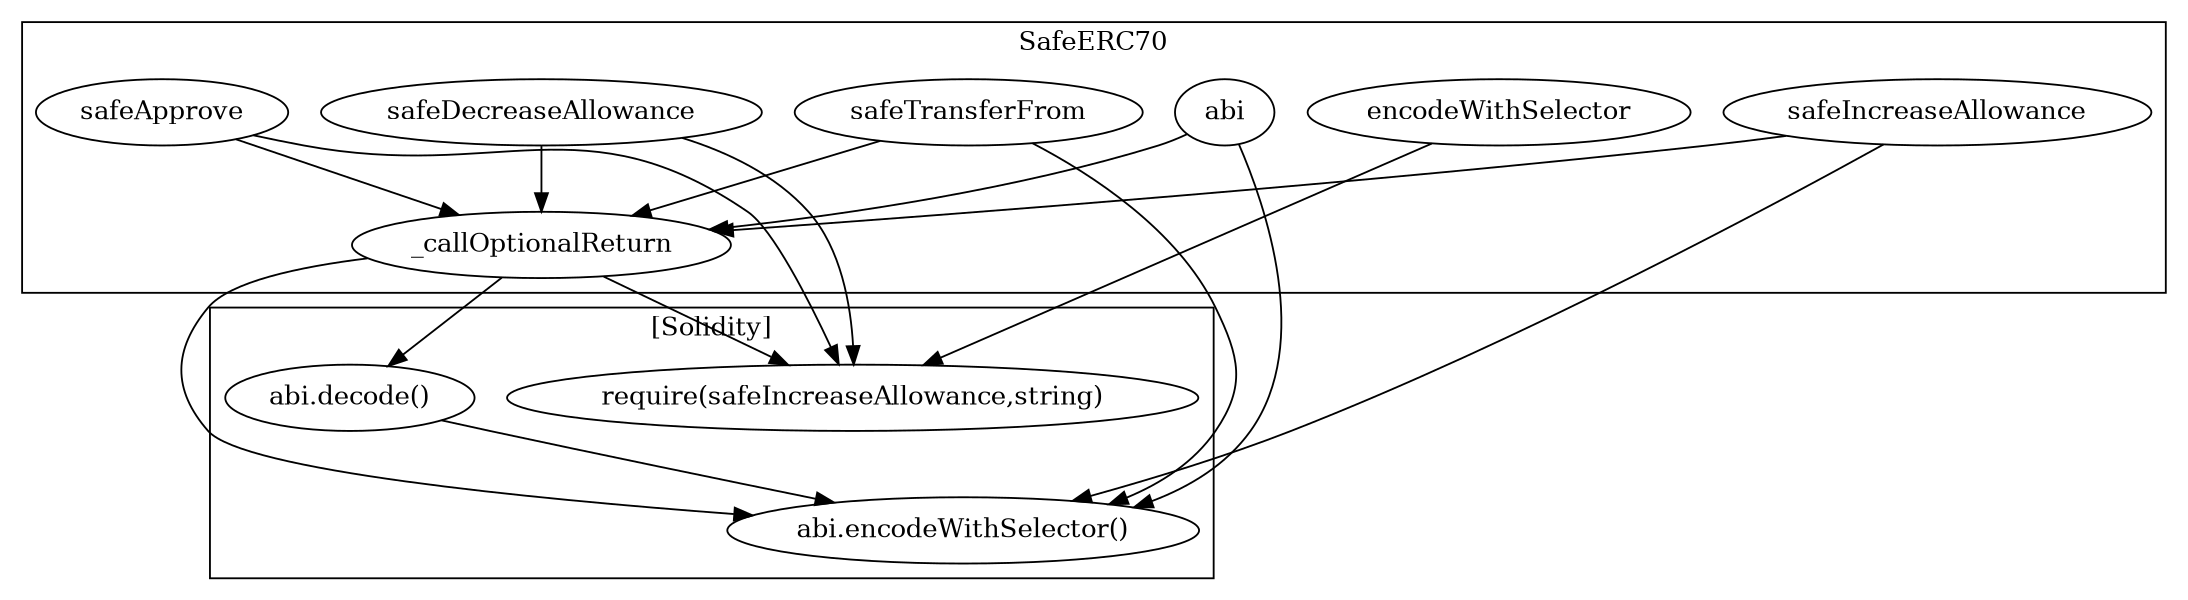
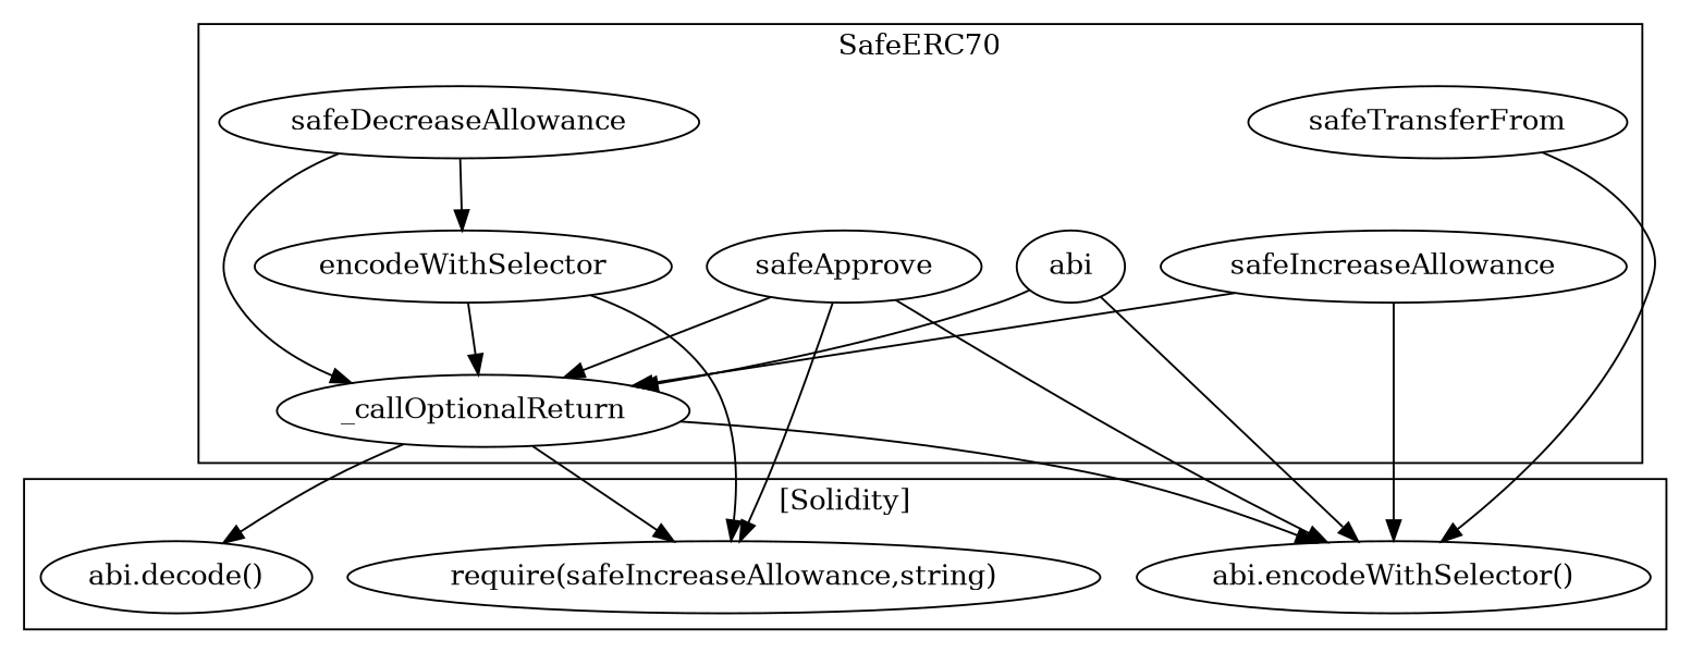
  strict digraph {
    n1 [label=safeTransferFrom]
    n2 [label=_callOptionalReturn]
    n3 [label=safeDecreaseAllowance]
    n4 [label=safeApprove]
    n5 [label=abi]
    n6 [label=safeIncreaseAllowance]
    n7 [label=encodeWithSelector]
    "abi.encodeWithSelector()"
    n9 [label="require(safeIncreaseAllowance,string)"]
    "abi.decode()"
    subgraph cluster_1 {
      label=SafeERC70
      n1
      n2
      n3
      n4
      n5
      n6
      n7
    }
    subgraph cluster_2 {
      label="[Solidity]"
      "abi.encodeWithSelector()"
      n9
      "abi.decode()"
    }
-   n1 -> n2
+   n7 -> n2
    n1 -> "abi.encodeWithSelector()"
    n2 -> "abi.encodeWithSelector()"
    n2 -> n9
    n2 -> "abi.decode()"
    n3 -> n2
-   n3 -> n9
+   n3 -> n7
    n4 -> n2
-   "abi.decode()" -> "abi.encodeWithSelector()"
+   n4 -> "abi.encodeWithSelector()"
    n4 -> n9
    n5 -> n2
    n5 -> "abi.encodeWithSelector()"
    n6 -> n2
    n6 -> "abi.encodeWithSelector()"
    n7 -> n9
  }
